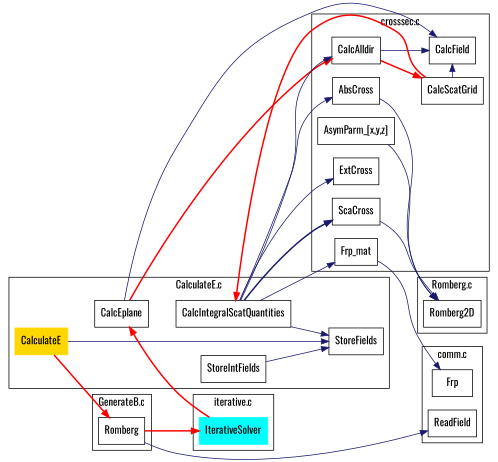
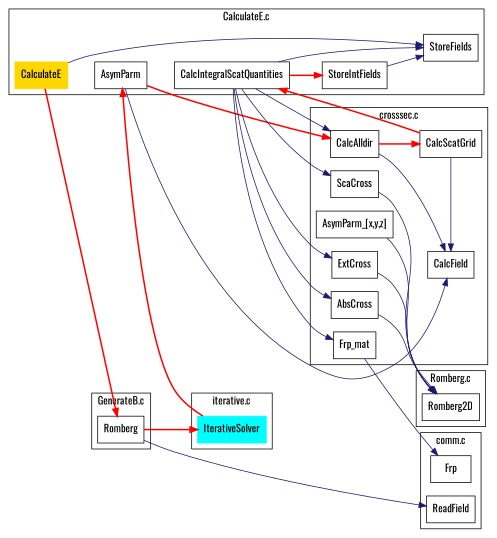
  digraph {
    fontname=Oswald
    rankdir=LR
    node [fontname=Oswald shape=box]
    edge [color=midnightblue fontname=Oswald]
    CalculateE [color=gold style=filled]
    StoreFields
-   CalcEplane
+   CalcEplane [label=AsymParm]
    StoreIntFields
    CalcIntegralScatQuantities
    IterativeSolver [color=cyan style=filled]
    n7 [label=Romberg]
    ReadField
    n9 [label=Frp]
    CalcAlldir
    CalcField
    CalcScatGrid
    ExtCross
    AbsCross
    ScaCross
    "AsymParm_[x,y,z]"
    Frp_mat
    Romberg2D
    subgraph cluster_1 {
      label="CalculateE.c"
      CalculateE
      StoreFields
      CalcEplane
      StoreIntFields
      CalcIntegralScatQuantities
    }
    subgraph cluster_2 {
      label="iterative.c"
      IterativeSolver
    }
    subgraph cluster_3 {
      label="GenerateB.c"
      n7
    }
    subgraph cluster_4 {
      label="comm.c"
      ReadField
      n9
    }
    subgraph cluster_5 {
      label="crosssec.c"
      CalcAlldir
      CalcField
      CalcScatGrid
      ExtCross
      AbsCross
      ScaCross
      "AsymParm_[x,y,z]"
      Frp_mat
    }
    subgraph cluster_6 {
      label="Romberg.c"
      Romberg2D
    }
    CalculateE -> StoreFields
    CalculateE -> CalcEplane [style=invis]
    CalculateE -> n7 [color=red style=bold]
    CalcEplane -> CalcIntegralScatQuantities [style=invis]
    CalcEplane -> CalcAlldir [color=red style=bold]
    CalcEplane -> CalcField
    StoreIntFields -> StoreFields
    CalcIntegralScatQuantities -> StoreFields
+   CalcIntegralScatQuantities -> StoreIntFields [color=red style=bold]
    CalcIntegralScatQuantities -> CalcAlldir
    CalcIntegralScatQuantities -> ExtCross
    CalcIntegralScatQuantities -> AbsCross
-   CalcIntegralScatQuantities -> ScaCross [style=bold]
+   CalcIntegralScatQuantities -> ScaCross
    CalcIntegralScatQuantities -> Frp_mat
    IterativeSolver -> CalcEplane [color=red style=bold]
    n7 -> IterativeSolver [color=red style=bold]
    n7 -> ReadField
    CalcAlldir -> CalcField
    CalcAlldir -> CalcScatGrid [color=red style=bold]
    CalcScatGrid -> CalcIntegralScatQuantities [color=red style=bold]
    CalcScatGrid -> CalcField [constraint=false]
+   ExtCross -> Romberg2D
    AbsCross -> Romberg2D
    ScaCross -> Romberg2D
    "AsymParm_[x,y,z]" -> Romberg2D
    Frp_mat -> n9
  }
